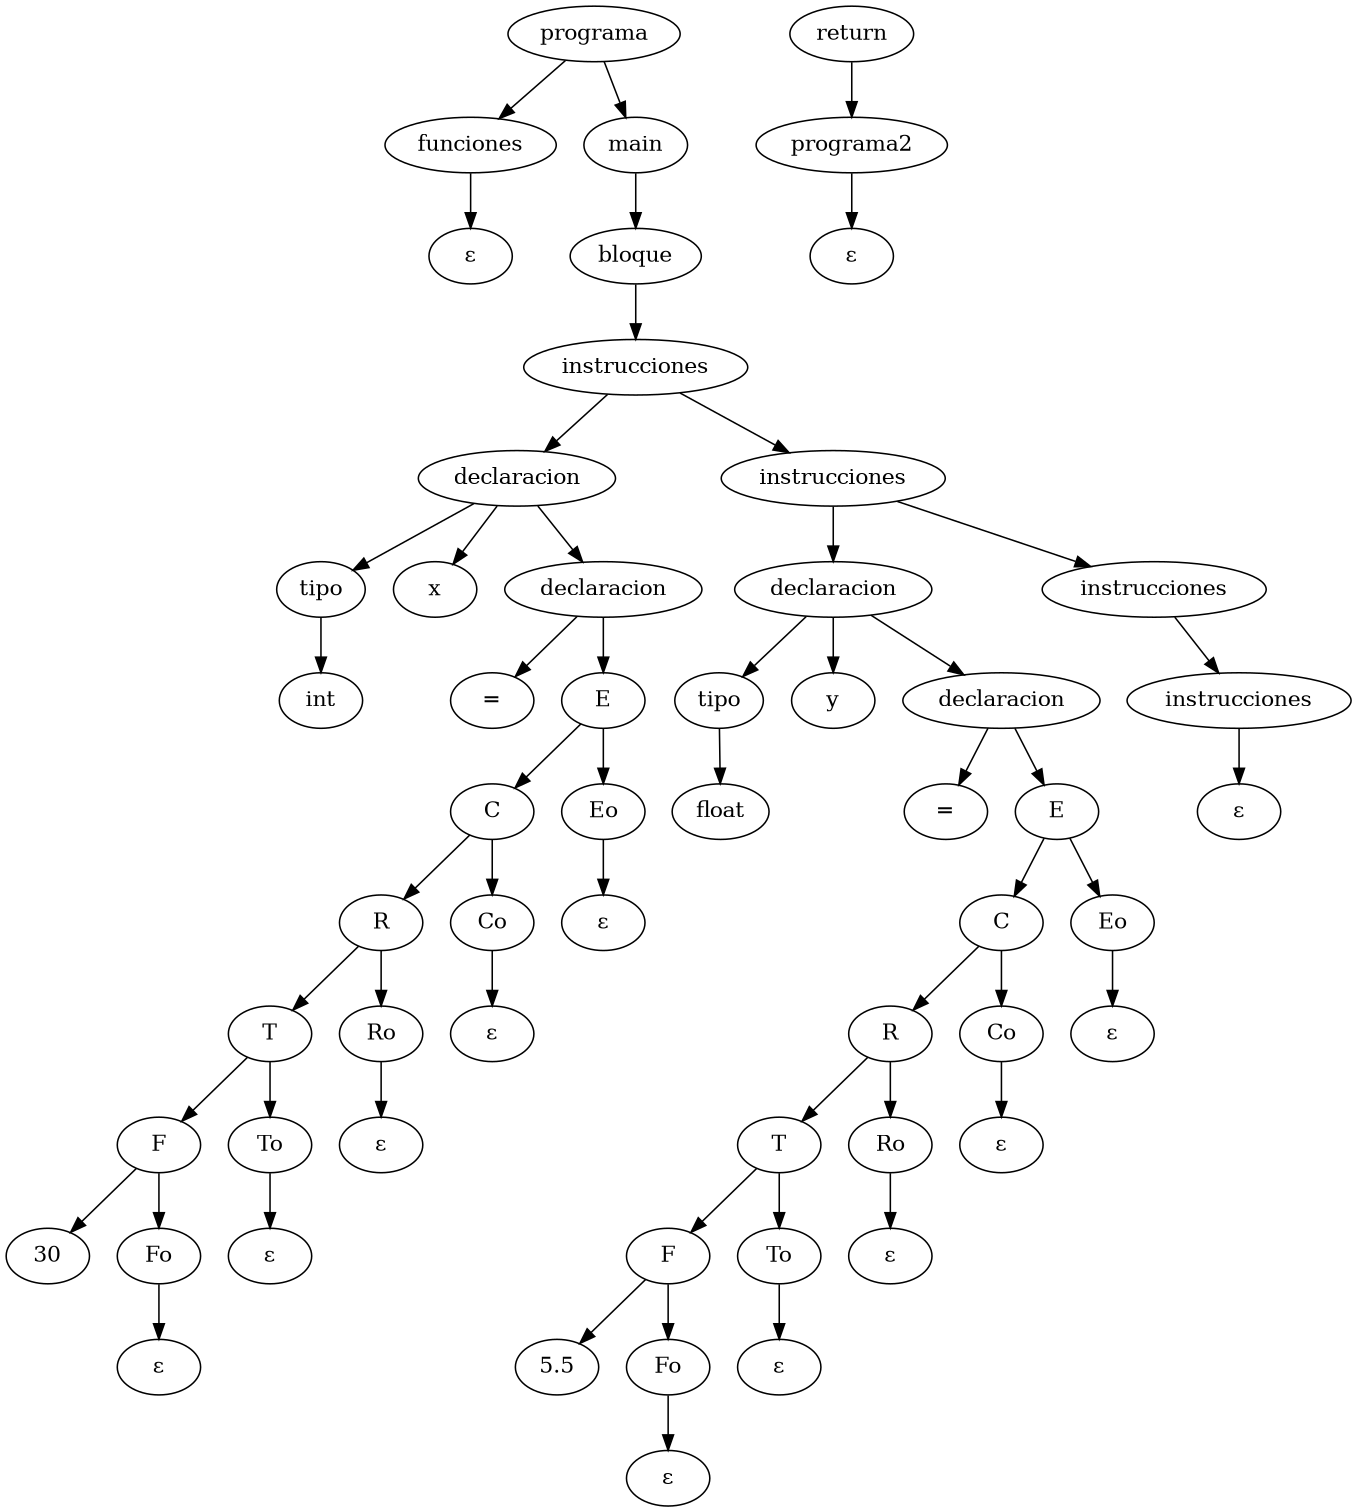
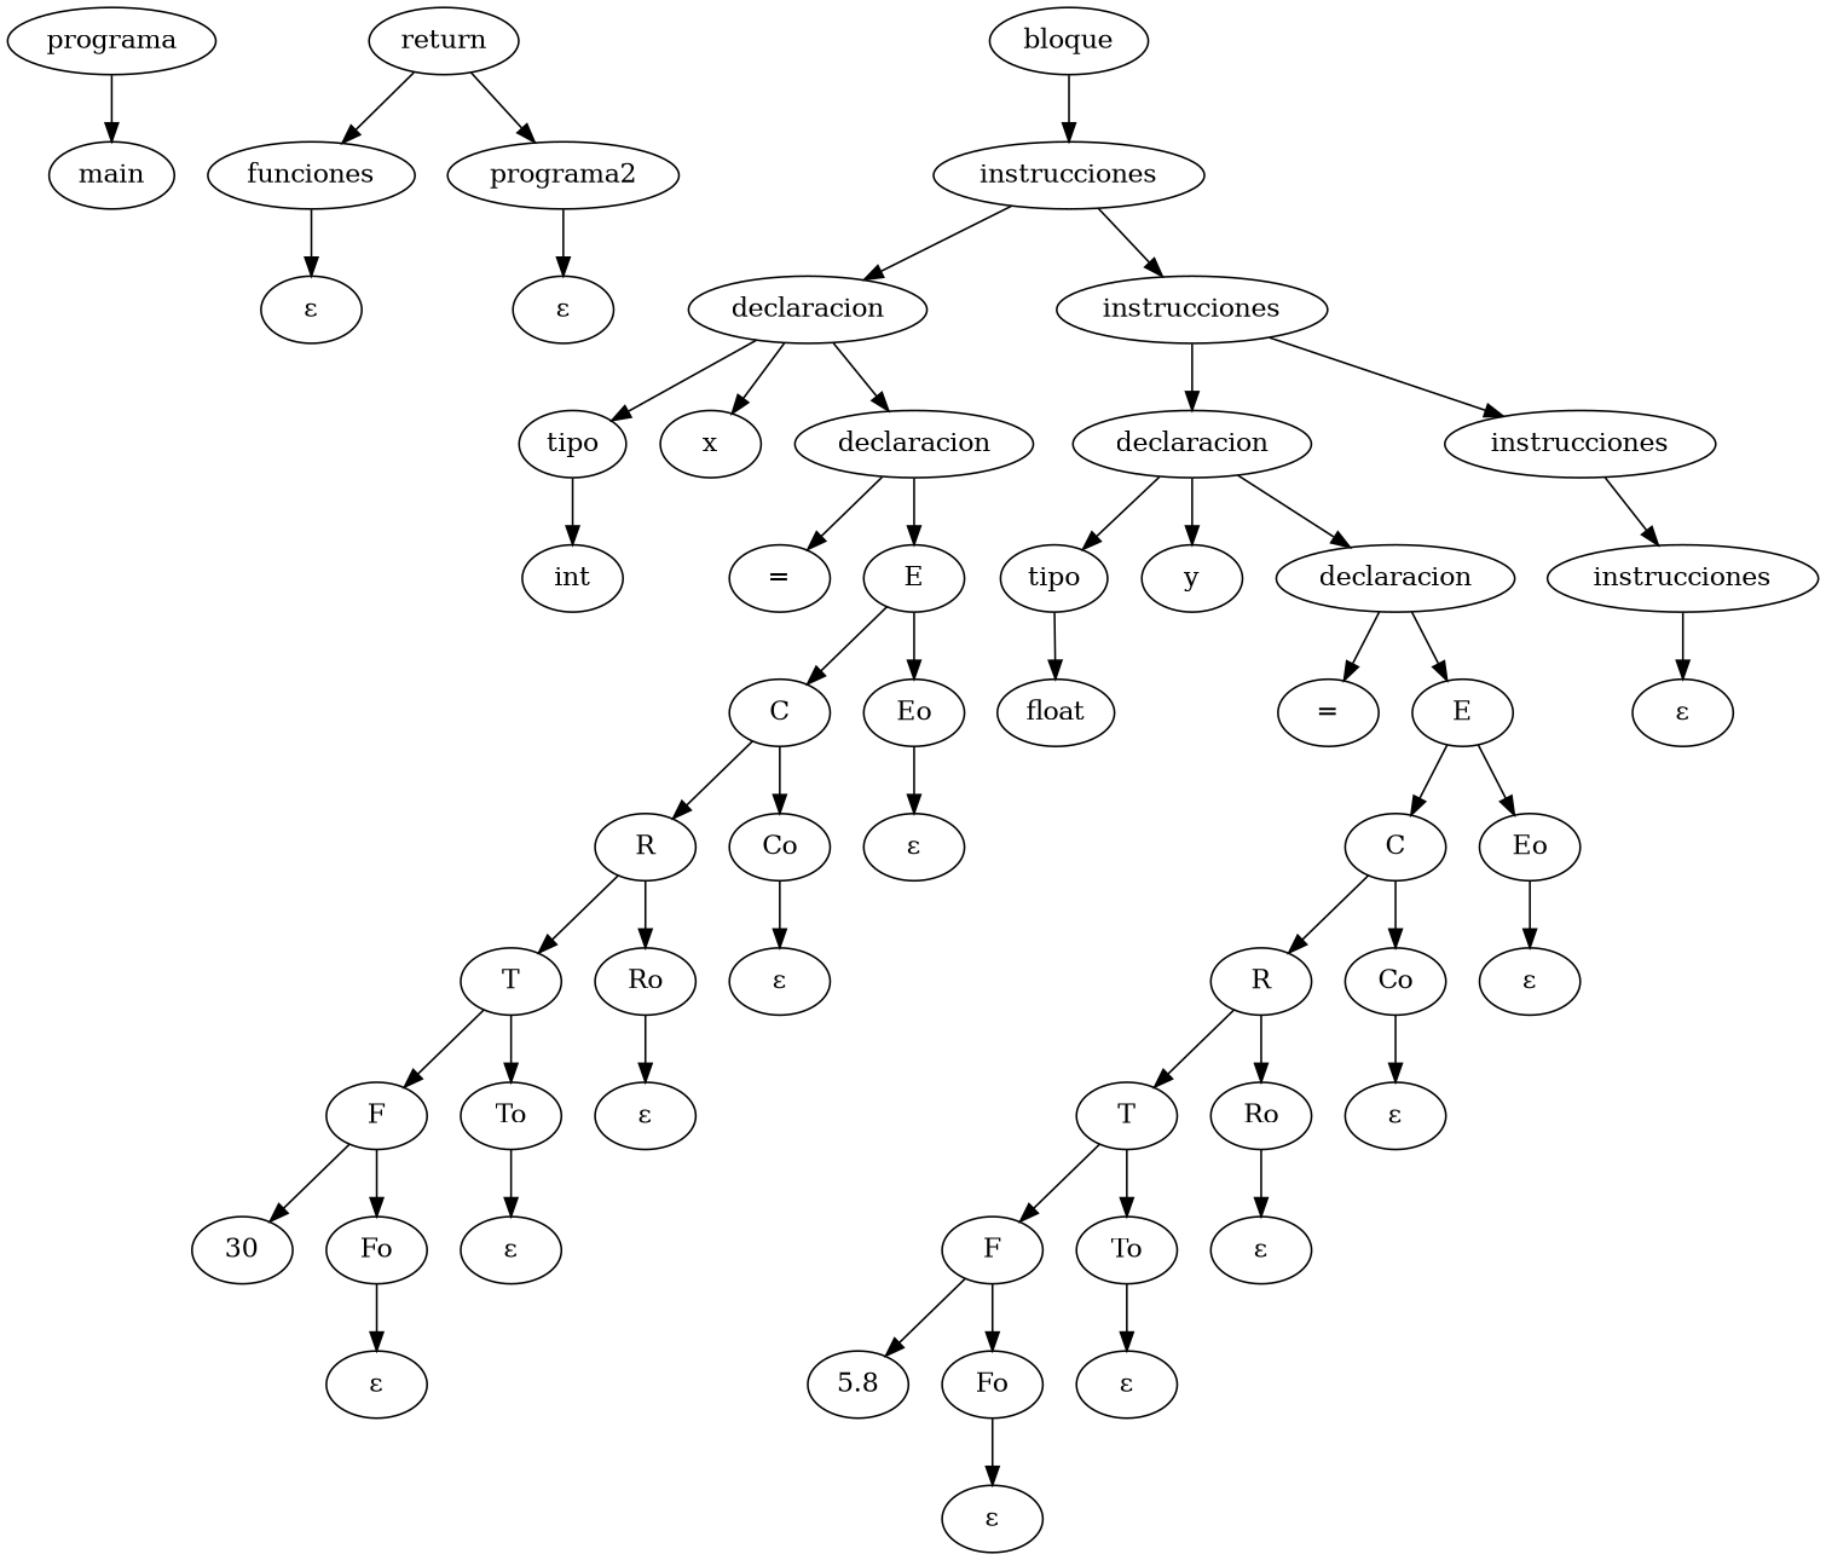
  digraph {
    n1 [label=programa]
    n2 [label=funciones]
    n3 [label=main]
    n4 [label="ε"]
    n5 [label=bloque]
    n6 [label=instrucciones]
    n7 [label=declaracion]
    n8 [label=instrucciones]
    n9 [label=tipo]
    n10 [label=x]
    n11 [label=declaracion]
    n12 [label=declaracion]
    n13 [label=instrucciones]
    n14 [label=int]
    n15 [label="="]
    n16 [label=E]
    n17 [label=C]
    n18 [label=Eo]
    n19 [label=R]
    n20 [label=Co]
    n21 [label="ε"]
    n22 [label=T]
    n23 [label=Ro]
    n24 [label="ε"]
    n25 [label=F]
    n26 [label=To]
    n27 [label="ε"]
    n28 [label=30]
    n29 [label=Fo]
    n30 [label="ε"]
    n31 [label="ε"]
    n32 [label=tipo]
    n33 [label=y]
    n34 [label=declaracion]
    n35 [label=instrucciones]
    n36 [label=float]
    n37 [label="="]
    n38 [label=E]
    n39 [label=C]
    n40 [label=Eo]
    n41 [label=R]
    n42 [label=Co]
    n43 [label="ε"]
    n44 [label=T]
    n45 [label=Ro]
    n46 [label="ε"]
    n47 [label=F]
    n48 [label=To]
    n49 [label="ε"]
-   n50 [label=5.5]
+   n50 [label=5.8]
    n51 [label=Fo]
    n52 [label="ε"]
    n53 [label="ε"]
    n54 [label="ε"]
    n55 [label=return]
    n56 [label=programa2]
    n57 [label="ε"]
-   n1 -> n2
+   n55 -> n2
    n1 -> n3
    n2 -> n4
-   n3 -> n5
    n5 -> n6
    n6 -> n7
    n6 -> n8
    n7 -> n9
    n7 -> n10
    n7 -> n11
    n8 -> n12
    n8 -> n13
    n9 -> n14
    n11 -> n15
    n11 -> n16
    n12 -> n32
    n12 -> n33
    n12 -> n34
    n13 -> n35
    n16 -> n17
    n16 -> n18
    n17 -> n19
    n17 -> n20
    n18 -> n21
    n19 -> n22
    n19 -> n23
    n20 -> n24
    n22 -> n25
    n22 -> n26
    n23 -> n27
    n25 -> n28
    n25 -> n29
    n26 -> n30
    n29 -> n31
    n32 -> n36
    n34 -> n37
    n34 -> n38
    n35 -> n54
    n38 -> n39
    n38 -> n40
    n39 -> n41
    n39 -> n42
    n40 -> n43
    n41 -> n44
    n41 -> n45
    n42 -> n46
    n44 -> n47
    n44 -> n48
    n45 -> n49
    n47 -> n50
    n47 -> n51
    n48 -> n52
    n51 -> n53
    n55 -> n56
    n56 -> n57
  }
